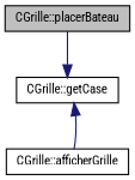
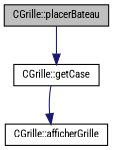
  digraph {
    fontname="Roboto Condensed"
    rankdir=TB
    node [color=black fillcolor=white fontname="Roboto Condensed" fontsize=10 shape=record style=filled]
    edge [color=midnightblue fontname="Roboto Condensed" fontsize=10 labelfontname=Helvetica labelfontsize=10 style=solid]
    n1 [fillcolor=grey75 fontcolor=black height=0.2 label="CGrille::placerBateau" width=0.4]
    n2 [height=0.2 label="CGrille::getCase" width=0.4]
    n3 [height=0.2 label="CGrille::afficherGrille" width=0.4]
    n1 -> n2
-   n3 -> n2
+   n2 -> n3
  }
